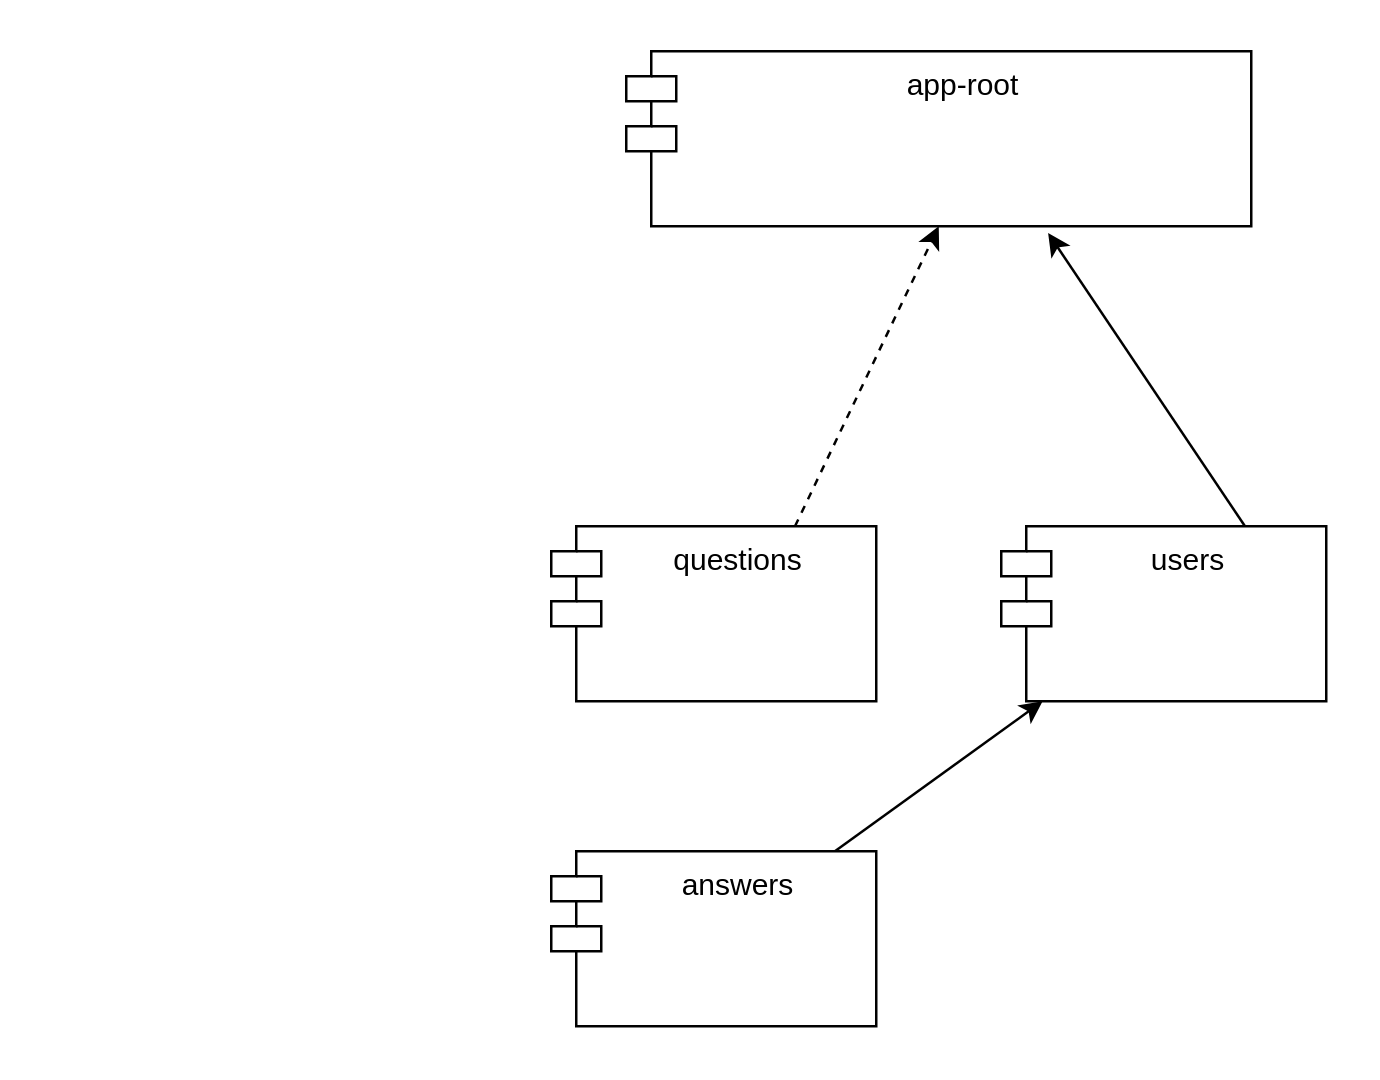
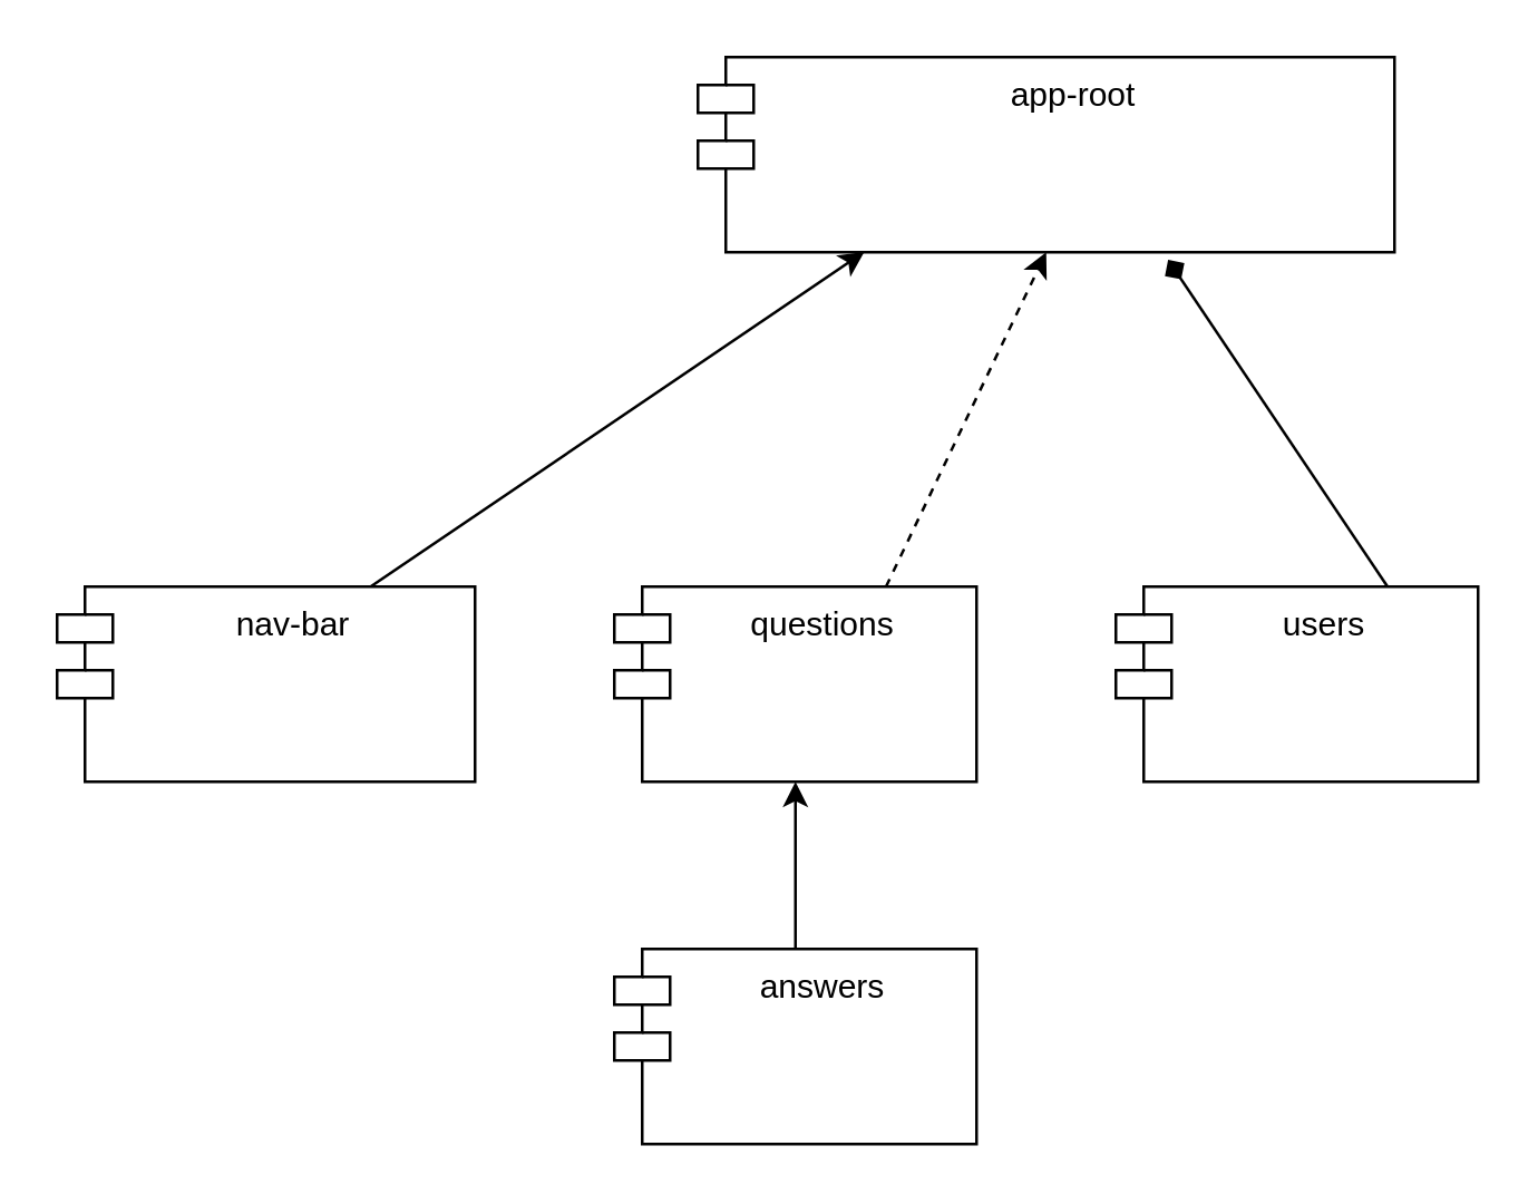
  <mxCell id="0" />
  <mxCell id="1" parent="0" />
  <mxCell id="2" value="app-root" style="shape=module;align=left;spacingLeft=20;align=center;verticalAlign=top;" vertex="1" parent="1"><mxGeometry x="250" y="20" width="250" height="70" as="geometry" /></mxCell>
+ <mxCell id="3" style="edgeStyle=none;html=1;exitX=0.75;exitY=0;exitDx=0;exitDy=0;entryX=0.239;entryY=0.998;entryDx=0;entryDy=0;entryPerimeter=0;" edge="1" parent="1" source="4" target="2"><mxGeometry relative="1" as="geometry" /></mxCell>
+ <mxCell id="4" value="nav-bar" style="shape=module;align=left;spacingLeft=20;align=center;verticalAlign=top;" vertex="1" parent="1"><mxGeometry x="20" y="210" width="150" height="70" as="geometry" /></mxCell>
  <mxCell id="5" style="edgeStyle=none;html=1;exitX=0.75;exitY=0;exitDx=0;exitDy=0;entryX=0.5;entryY=1;entryDx=0;entryDy=0;dashed=1;" edge="1" parent="1" source="6" target="2"><mxGeometry relative="1" as="geometry" /></mxCell>
  <mxCell id="6" value="questions" style="shape=module;align=left;spacingLeft=20;align=center;verticalAlign=top;" vertex="1" parent="1"><mxGeometry x="220" y="210" width="130" height="70" as="geometry" /></mxCell>
- <mxCell id="7" style="edgeStyle=none;html=1;exitX=0.75;exitY=0;exitDx=0;exitDy=0;entryX=0.675;entryY=1.039;entryDx=0;entryDy=0;entryPerimeter=0;" edge="1" parent="1" source="8" target="2"><mxGeometry relative="1" as="geometry" /></mxCell>
+ <mxCell id="7" style="edgeStyle=none;html=1;exitX=0.75;exitY=0;exitDx=0;exitDy=0;entryX=0.675;entryY=1.039;entryDx=0;entryDy=0;entryPerimeter=0;endArrow=diamond;" edge="1" parent="1" source="8" target="2"><mxGeometry relative="1" as="geometry" /></mxCell>
  <mxCell id="8" value="users" style="shape=module;align=left;spacingLeft=20;align=center;verticalAlign=top;" vertex="1" parent="1"><mxGeometry x="400" y="210" width="130" height="70" as="geometry" /></mxCell>
- <mxCell id="9" value="" style="edgeStyle=none;html=1;" edge="1" parent="1" source="10" target="8"><mxGeometry relative="1" as="geometry" /></mxCell>
+ <mxCell id="9" value="" style="edgeStyle=none;html=1;" edge="1" parent="1" source="10" target="6"><mxGeometry relative="1" as="geometry" /></mxCell>
  <mxCell id="10" value="answers" style="shape=module;align=left;spacingLeft=20;align=center;verticalAlign=top;" vertex="1" parent="1"><mxGeometry x="220" y="340" width="130" height="70" as="geometry" /></mxCell>
